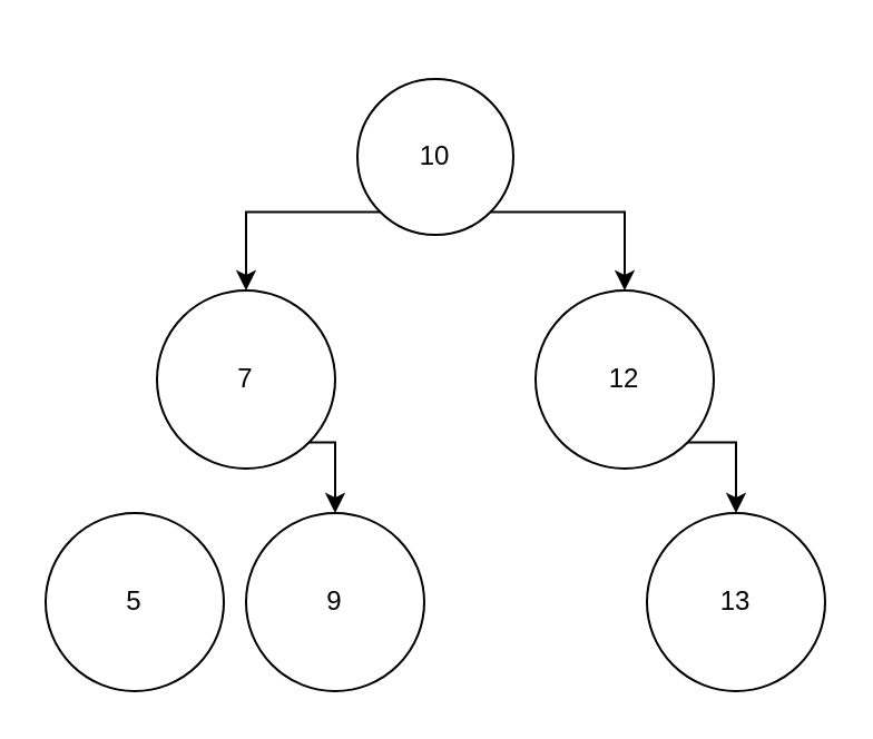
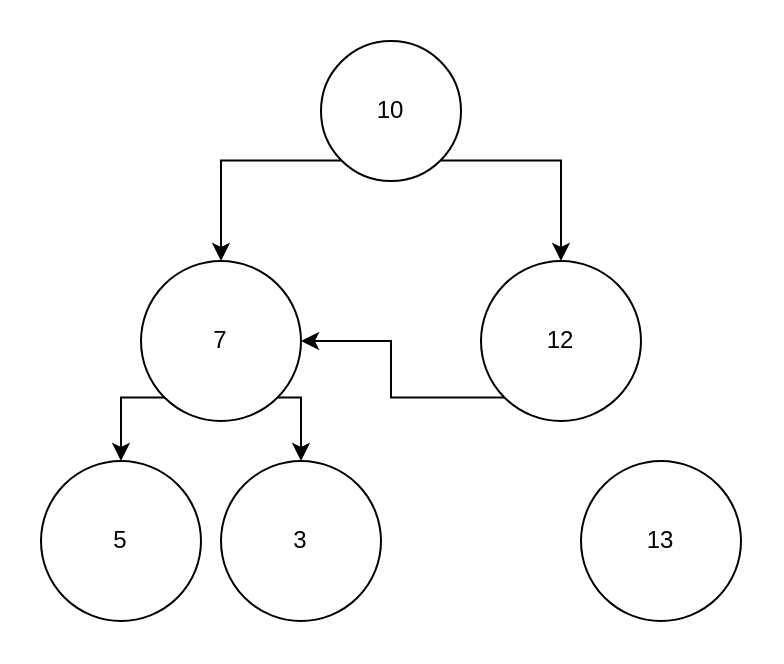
  <mxCell id="0" />
  <mxCell id="1" parent="0" />
  <mxCell id="2" style="edgeStyle=orthogonalEdgeStyle;rounded=0;orthogonalLoop=1;jettySize=auto;html=1;exitX=0;exitY=1;exitDx=0;exitDy=0;" edge="1" parent="1" source="4" target="7"><mxGeometry relative="1" as="geometry" /></mxCell>
  <mxCell id="3" style="edgeStyle=orthogonalEdgeStyle;rounded=0;orthogonalLoop=1;jettySize=auto;html=1;exitX=1;exitY=1;exitDx=0;exitDy=0;" edge="1" parent="1" source="4" target="9"><mxGeometry relative="1" as="geometry" /></mxCell>
- <mxCell id="4" value="10" style="ellipse;whiteSpace=wrap;html=1;aspect=fixed;" vertex="1" parent="1"><mxGeometry x="160" y="35" width="70" height="70" as="geometry" /></mxCell>
+ <mxCell id="4" value="10" style="ellipse;whiteSpace=wrap;html=1;aspect=fixed;" vertex="1" parent="1"><mxGeometry x="160" y="20" width="70" height="70" as="geometry" /></mxCell>
+ <mxCell id="5" style="edgeStyle=orthogonalEdgeStyle;rounded=0;orthogonalLoop=1;jettySize=auto;html=1;exitX=0;exitY=1;exitDx=0;exitDy=0;entryX=0.5;entryY=0;entryDx=0;entryDy=0;" edge="1" parent="1" source="7" target="10"><mxGeometry relative="1" as="geometry" /></mxCell>
  <mxCell id="6" style="edgeStyle=orthogonalEdgeStyle;rounded=0;orthogonalLoop=1;jettySize=auto;html=1;exitX=1;exitY=1;exitDx=0;exitDy=0;entryX=0.5;entryY=0;entryDx=0;entryDy=0;" edge="1" parent="1" source="7" target="11"><mxGeometry relative="1" as="geometry" /></mxCell>
  <mxCell id="7" value="7" style="ellipse;whiteSpace=wrap;html=1;aspect=fixed;" vertex="1" parent="1"><mxGeometry x="70" y="130" width="80" height="80" as="geometry" /></mxCell>
- <mxCell id="8" style="edgeStyle=orthogonalEdgeStyle;rounded=0;orthogonalLoop=1;jettySize=auto;html=1;exitX=1;exitY=1;exitDx=0;exitDy=0;entryX=0.5;entryY=0;entryDx=0;entryDy=0;" edge="1" parent="1" source="9" target="12"><mxGeometry relative="1" as="geometry" /></mxCell>
+ <mxCell id="8" style="edgeStyle=orthogonalEdgeStyle;rounded=0;orthogonalLoop=1;jettySize=auto;html=1;exitX=1;exitY=1;exitDx=0;exitDy=0;" edge="1" parent="1" source="9" target="7"><mxGeometry relative="1" as="geometry" /></mxCell>
  <mxCell id="9" value="12" style="ellipse;whiteSpace=wrap;html=1;aspect=fixed;" vertex="1" parent="1"><mxGeometry x="240" y="130" width="80" height="80" as="geometry" /></mxCell>
  <mxCell id="10" value="5" style="ellipse;whiteSpace=wrap;html=1;aspect=fixed;" vertex="1" parent="1"><mxGeometry x="20" y="230" width="80" height="80" as="geometry" /></mxCell>
- <mxCell id="11" value="9" style="ellipse;whiteSpace=wrap;html=1;aspect=fixed;" vertex="1" parent="1"><mxGeometry x="110" y="230" width="80" height="80" as="geometry" /></mxCell>
+ <mxCell id="11" value="3" style="ellipse;whiteSpace=wrap;html=1;aspect=fixed;" vertex="1" parent="1"><mxGeometry x="110" y="230" width="80" height="80" as="geometry" /></mxCell>
  <mxCell id="12" value="13" style="ellipse;whiteSpace=wrap;html=1;aspect=fixed;" vertex="1" parent="1"><mxGeometry x="290" y="230" width="80" height="80" as="geometry" /></mxCell>
